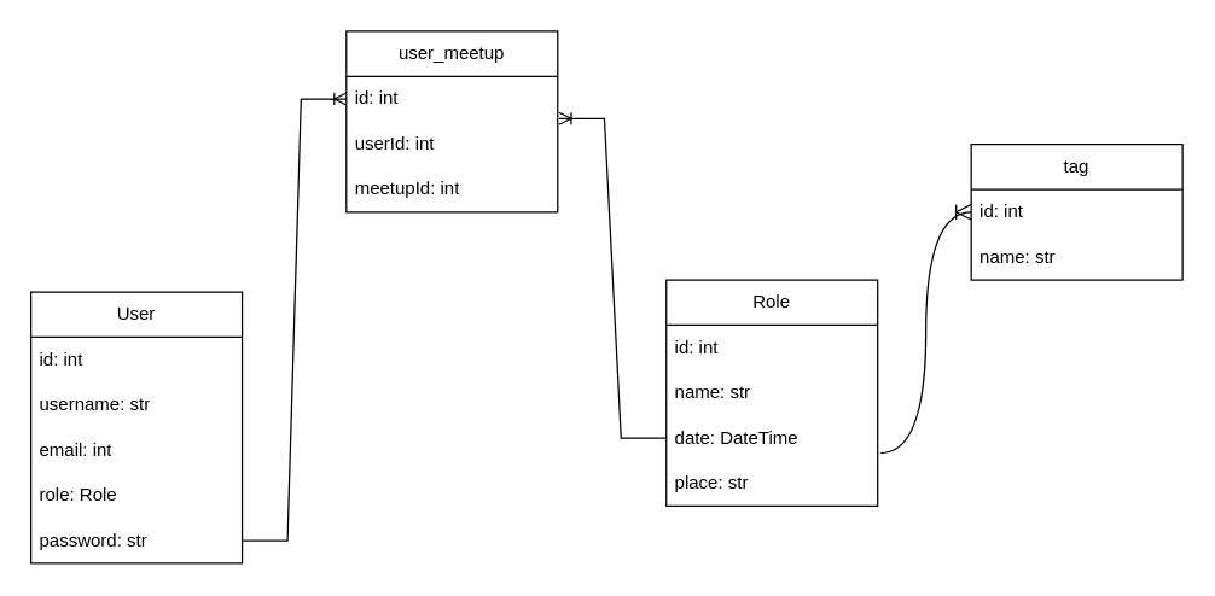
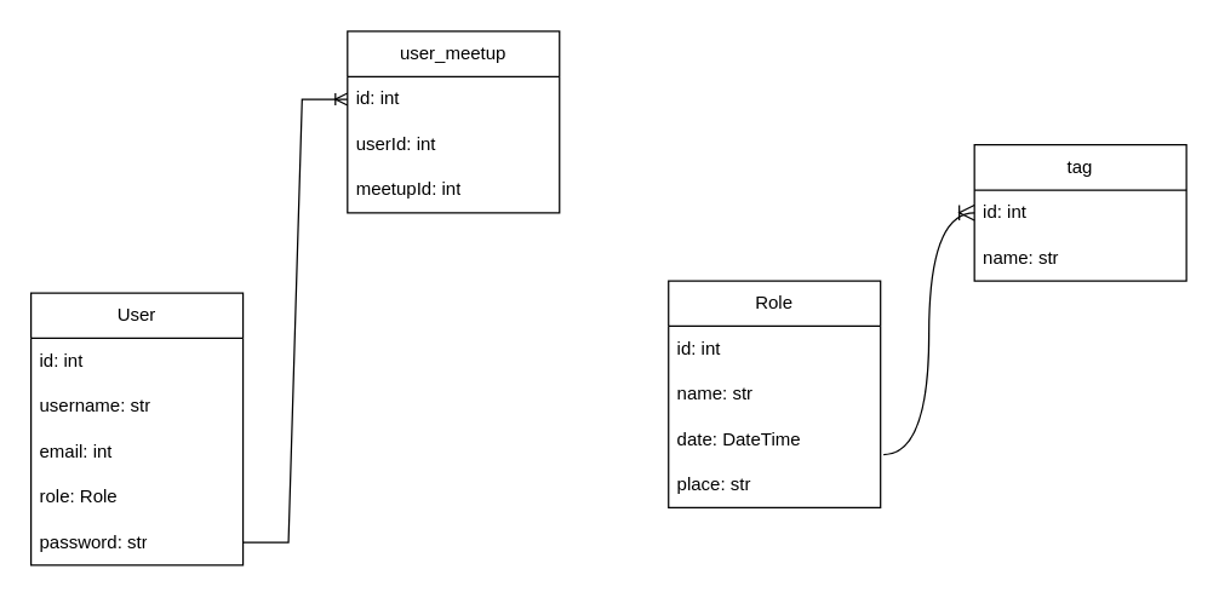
  <mxCell id="0" />
  <mxCell id="1" parent="0" />
  <mxCell id="2" value="User" style="swimlane;fontStyle=0;childLayout=stackLayout;horizontal=1;startSize=30;horizontalStack=0;resizeParent=1;resizeParentMax=0;resizeLast=0;collapsible=1;marginBottom=0;whiteSpace=wrap;html=1;" parent="1" vertex="1"><mxGeometry x="20" y="193" width="140" height="180" as="geometry" /></mxCell>
  <mxCell id="3" value="id: int" style="text;strokeColor=none;fillColor=none;align=left;verticalAlign=middle;spacingLeft=4;spacingRight=4;overflow=hidden;points=[[0,0.5],[1,0.5]];portConstraint=eastwest;rotatable=0;whiteSpace=wrap;html=1;" parent="2" vertex="1"><mxGeometry y="30" width="140" height="30" as="geometry" /></mxCell>
  <mxCell id="4" value="username: str" style="text;strokeColor=none;fillColor=none;align=left;verticalAlign=middle;spacingLeft=4;spacingRight=4;overflow=hidden;points=[[0,0.5],[1,0.5]];portConstraint=eastwest;rotatable=0;whiteSpace=wrap;html=1;" parent="2" vertex="1"><mxGeometry y="60" width="140" height="30" as="geometry" /></mxCell>
  <mxCell id="5" value="email: int" style="text;strokeColor=none;fillColor=none;align=left;verticalAlign=middle;spacingLeft=4;spacingRight=4;overflow=hidden;points=[[0,0.5],[1,0.5]];portConstraint=eastwest;rotatable=0;whiteSpace=wrap;html=1;" parent="2" vertex="1"><mxGeometry y="90" width="140" height="30" as="geometry" /></mxCell>
  <mxCell id="6" value="role: Role" style="text;strokeColor=none;fillColor=none;align=left;verticalAlign=middle;spacingLeft=4;spacingRight=4;overflow=hidden;points=[[0,0.5],[1,0.5]];portConstraint=eastwest;rotatable=0;whiteSpace=wrap;html=1;" parent="2" vertex="1"><mxGeometry y="120" width="140" height="30" as="geometry" /></mxCell>
  <mxCell id="7" value="password: str" style="text;strokeColor=none;fillColor=none;align=left;verticalAlign=middle;spacingLeft=4;spacingRight=4;overflow=hidden;points=[[0,0.5],[1,0.5]];portConstraint=eastwest;rotatable=0;whiteSpace=wrap;html=1;" parent="2" vertex="1"><mxGeometry y="150" width="140" height="30" as="geometry" /></mxCell>
  <mxCell id="8" value="Role" style="swimlane;fontStyle=0;childLayout=stackLayout;horizontal=1;startSize=30;horizontalStack=0;resizeParent=1;resizeParentMax=0;resizeLast=0;collapsible=1;marginBottom=0;whiteSpace=wrap;html=1;" parent="1" vertex="1"><mxGeometry x="441" y="185" width="140" height="150" as="geometry" /></mxCell>
  <mxCell id="9" value="id: int" style="text;strokeColor=none;fillColor=none;align=left;verticalAlign=middle;spacingLeft=4;spacingRight=4;overflow=hidden;points=[[0,0.5],[1,0.5]];portConstraint=eastwest;rotatable=0;whiteSpace=wrap;html=1;" parent="8" vertex="1"><mxGeometry y="30" width="140" height="30" as="geometry" /></mxCell>
  <mxCell id="10" value="name: str" style="text;strokeColor=none;fillColor=none;align=left;verticalAlign=middle;spacingLeft=4;spacingRight=4;overflow=hidden;points=[[0,0.5],[1,0.5]];portConstraint=eastwest;rotatable=0;whiteSpace=wrap;html=1;" parent="8" vertex="1"><mxGeometry y="60" width="140" height="30" as="geometry" /></mxCell>
  <mxCell id="11" value="date: DateTime" style="text;strokeColor=none;fillColor=none;align=left;verticalAlign=middle;spacingLeft=4;spacingRight=4;overflow=hidden;points=[[0,0.5],[1,0.5]];portConstraint=eastwest;rotatable=0;whiteSpace=wrap;html=1;" parent="8" vertex="1"><mxGeometry y="90" width="140" height="30" as="geometry" /></mxCell>
  <mxCell id="12" value="place: str" style="text;strokeColor=none;fillColor=none;align=left;verticalAlign=middle;spacingLeft=4;spacingRight=4;overflow=hidden;points=[[0,0.5],[1,0.5]];portConstraint=eastwest;rotatable=0;whiteSpace=wrap;html=1;" parent="8" vertex="1"><mxGeometry y="120" width="140" height="30" as="geometry" /></mxCell>
  <mxCell id="13" value="user_meetup" style="swimlane;fontStyle=0;childLayout=stackLayout;horizontal=1;startSize=30;horizontalStack=0;resizeParent=1;resizeParentMax=0;resizeLast=0;collapsible=1;marginBottom=0;whiteSpace=wrap;html=1;" parent="1" vertex="1"><mxGeometry x="229" y="20" width="140" height="120" as="geometry" /></mxCell>
  <mxCell id="14" value="id: int" style="text;strokeColor=none;fillColor=none;align=left;verticalAlign=middle;spacingLeft=4;spacingRight=4;overflow=hidden;points=[[0,0.5],[1,0.5]];portConstraint=eastwest;rotatable=0;whiteSpace=wrap;html=1;" parent="13" vertex="1"><mxGeometry y="30" width="140" height="30" as="geometry" /></mxCell>
  <mxCell id="15" value="userId: int" style="text;strokeColor=none;fillColor=none;align=left;verticalAlign=middle;spacingLeft=4;spacingRight=4;overflow=hidden;points=[[0,0.5],[1,0.5]];portConstraint=eastwest;rotatable=0;whiteSpace=wrap;html=1;" parent="13" vertex="1"><mxGeometry y="60" width="140" height="30" as="geometry" /></mxCell>
  <mxCell id="16" value="meetupId: int" style="text;strokeColor=none;fillColor=none;align=left;verticalAlign=middle;spacingLeft=4;spacingRight=4;overflow=hidden;points=[[0,0.5],[1,0.5]];portConstraint=eastwest;rotatable=0;whiteSpace=wrap;html=1;" parent="13" vertex="1"><mxGeometry y="90" width="140" height="30" as="geometry" /></mxCell>
  <mxCell id="17" value="" style="edgeStyle=entityRelationEdgeStyle;fontSize=12;html=1;endArrow=ERoneToMany;rounded=0;exitX=1;exitY=0.5;exitDx=0;exitDy=0;entryX=0;entryY=0.5;entryDx=0;entryDy=0;" parent="1" source="7" target="14" edge="1"><mxGeometry width="100" height="100" relative="1" as="geometry"><mxPoint x="220" y="264" as="sourcePoint" /><mxPoint x="320" y="164" as="targetPoint" /></mxGeometry></mxCell>
- <mxCell id="18" value="" style="edgeStyle=entityRelationEdgeStyle;fontSize=12;html=1;endArrow=ERoneToMany;rounded=0;exitX=0;exitY=0.5;exitDx=0;exitDy=0;entryX=1.007;entryY=-0.067;entryDx=0;entryDy=0;entryPerimeter=0;" parent="1" source="11" target="15" edge="1"><mxGeometry width="100" height="100" relative="1" as="geometry"><mxPoint x="220" y="264" as="sourcePoint" /><mxPoint x="320" y="164" as="targetPoint" /></mxGeometry></mxCell>
  <mxCell id="19" value="tag" style="swimlane;fontStyle=0;childLayout=stackLayout;horizontal=1;startSize=30;horizontalStack=0;resizeParent=1;resizeParentMax=0;resizeLast=0;collapsible=1;marginBottom=0;whiteSpace=wrap;html=1;" parent="1" vertex="1"><mxGeometry x="643" y="95" width="140" height="90" as="geometry" /></mxCell>
  <mxCell id="20" value="id: int" style="text;strokeColor=none;fillColor=none;align=left;verticalAlign=middle;spacingLeft=4;spacingRight=4;overflow=hidden;points=[[0,0.5],[1,0.5]];portConstraint=eastwest;rotatable=0;whiteSpace=wrap;html=1;" parent="19" vertex="1"><mxGeometry y="30" width="140" height="30" as="geometry" /></mxCell>
  <mxCell id="21" value="name: str" style="text;strokeColor=none;fillColor=none;align=left;verticalAlign=middle;spacingLeft=4;spacingRight=4;overflow=hidden;points=[[0,0.5],[1,0.5]];portConstraint=eastwest;rotatable=0;whiteSpace=wrap;html=1;" parent="19" vertex="1"><mxGeometry y="60" width="140" height="30" as="geometry" /></mxCell>
  <mxCell id="22" value="" style="edgeStyle=entityRelationEdgeStyle;fontSize=12;html=1;endArrow=ERoneToMany;rounded=0;startSize=8;endSize=8;curved=1;entryX=0;entryY=0.5;entryDx=0;entryDy=0;exitX=1.014;exitY=0.833;exitDx=0;exitDy=0;exitPerimeter=0;" edge="1" parent="1" source="11" target="20"><mxGeometry width="100" height="100" relative="1" as="geometry"><mxPoint x="474" y="386" as="sourcePoint" /><mxPoint x="574" y="286" as="targetPoint" /></mxGeometry></mxCell>
